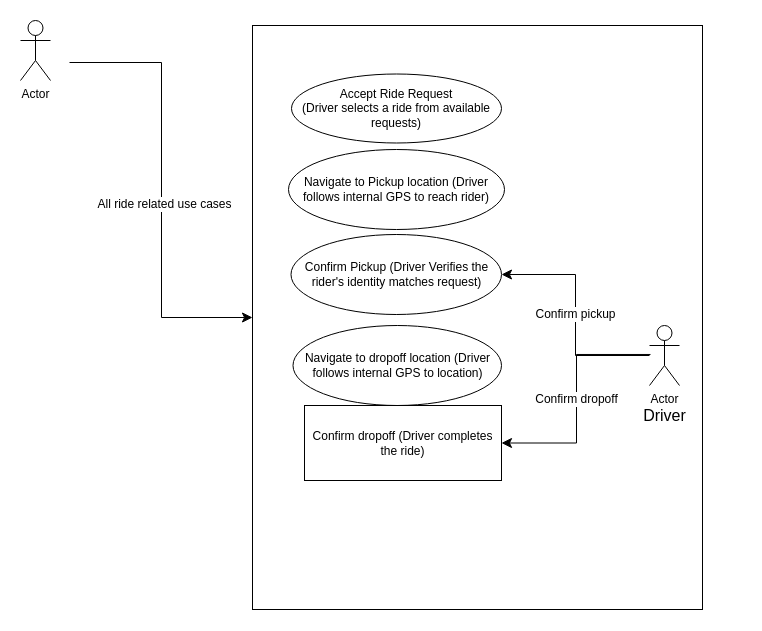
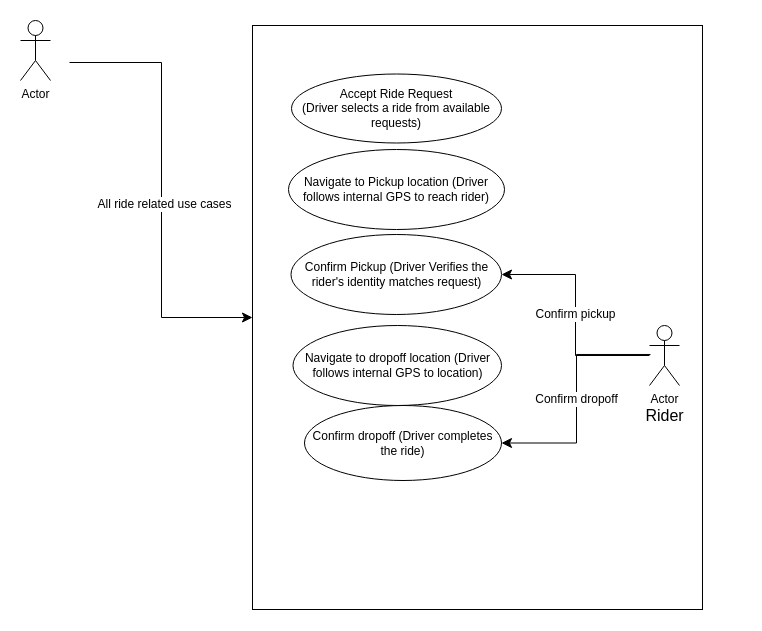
  <mxCell id="0" />
  <mxCell id="1" parent="0" />
  <mxCell id="2" value="Actor" style="shape=umlActor;verticalLabelPosition=bottom;verticalAlign=top;html=1;outlineConnect=0;" vertex="1" parent="1"><mxGeometry x="20" y="20" width="30" height="60" as="geometry" /></mxCell>
  <mxCell id="3" value="" style="rounded=0;whiteSpace=wrap;html=1;" vertex="1" parent="1"><mxGeometry x="252" y="25" width="450" height="584" as="geometry" /></mxCell>
  <mxCell id="4" value="Accept Ride Request&lt;div&gt;(Driver selects a ride from available requests)&lt;/div&gt;" style="ellipse;whiteSpace=wrap;html=1;" vertex="1" parent="1"><mxGeometry x="291" y="73.5" width="210" height="69" as="geometry" /></mxCell>
  <mxCell id="5" value="Navigate to Pickup location (Driver follows internal GPS to reach rider)" style="ellipse;whiteSpace=wrap;html=1;" vertex="1" parent="1"><mxGeometry x="288" y="149" width="216" height="80" as="geometry" /></mxCell>
  <mxCell id="6" value="Confirm Pickup (Driver Verifies the rider's identity matches request)" style="ellipse;whiteSpace=wrap;html=1;" vertex="1" parent="1"><mxGeometry x="290.5" y="234" width="210.5" height="80" as="geometry" /></mxCell>
  <mxCell id="7" value="Navigate to dropoff location (Driver follows internal GPS to location)" style="ellipse;whiteSpace=wrap;html=1;" vertex="1" parent="1"><mxGeometry x="292.5" y="325" width="208.5" height="80" as="geometry" /></mxCell>
- <mxCell id="8" value="Confirm dropoff (Driver completes the ride)" style="whiteSpace=wrap;html=1;rounded=0;" vertex="1" parent="1"><mxGeometry x="304" y="405" width="197" height="75" as="geometry" /></mxCell>
+ <mxCell id="8" value="Confirm dropoff (Driver completes the ride)" style="ellipse;whiteSpace=wrap;html=1;" vertex="1" parent="1"><mxGeometry x="304" y="405" width="197" height="75" as="geometry" /></mxCell>
  <mxCell id="9" value="" style="edgeStyle=elbowEdgeStyle;elbow=horizontal;endArrow=classic;html=1;curved=0;rounded=0;endSize=8;startSize=8;fontSize=12;" edge="1" parent="1" target="3"><mxGeometry width="50" height="50" relative="1" as="geometry"><mxPoint x="69" y="62" as="sourcePoint" /><mxPoint x="214" y="12" as="targetPoint" /></mxGeometry></mxCell>
  <mxCell id="10" value="All ride related use cases" style="edgeLabel;html=1;align=center;verticalAlign=middle;resizable=0;points=[];fontSize=12;" vertex="1" connectable="0" parent="9"><mxGeometry x="0.066" y="2" relative="1" as="geometry"><mxPoint as="offset" /></mxGeometry></mxCell>
  <mxCell id="11" value="Actor" style="shape=umlActor;verticalLabelPosition=bottom;verticalAlign=top;html=1;outlineConnect=0;" vertex="1" parent="1"><mxGeometry x="649" y="325" width="30" height="60" as="geometry" /></mxCell>
- <mxCell id="12" value="Driver" style="text;strokeColor=none;fillColor=none;html=1;align=center;verticalAlign=middle;whiteSpace=wrap;rounded=0;fontSize=16;direction=south;" vertex="1" parent="1"><mxGeometry x="588.5" y="385" width="151" height="60" as="geometry" /></mxCell>
+ <mxCell id="12" value="Rider" style="text;strokeColor=none;fillColor=none;html=1;align=center;verticalAlign=middle;whiteSpace=wrap;rounded=0;fontSize=16;direction=south;" vertex="1" parent="1"><mxGeometry x="588.5" y="385" width="151" height="60" as="geometry" /></mxCell>
  <mxCell id="13" value="Confirm pickup" style="edgeStyle=elbowEdgeStyle;elbow=horizontal;endArrow=classic;html=1;curved=0;rounded=0;endSize=8;startSize=8;fontSize=12;" edge="1" parent="1" source="11" target="6"><mxGeometry width="50" height="50" relative="1" as="geometry"><mxPoint x="649" y="491" as="sourcePoint" /><mxPoint x="214" y="378" as="targetPoint" /></mxGeometry></mxCell>
  <mxCell id="14" value="Confirm dropoff" style="edgeStyle=elbowEdgeStyle;elbow=horizontal;endArrow=classic;html=1;curved=0;rounded=0;endSize=8;startSize=8;fontSize=12;entryX=1;entryY=0.5;entryDx=0;entryDy=0;exitX=0.033;exitY=0.483;exitDx=0;exitDy=0;exitPerimeter=0;" edge="1" parent="1" source="11" target="8"><mxGeometry width="50" height="50" relative="1" as="geometry"><mxPoint x="501" y="505" as="sourcePoint" /><mxPoint x="551" y="455" as="targetPoint" /><Array as="points"><mxPoint x="576" y="397" /><mxPoint x="576" y="402" /></Array></mxGeometry></mxCell>
